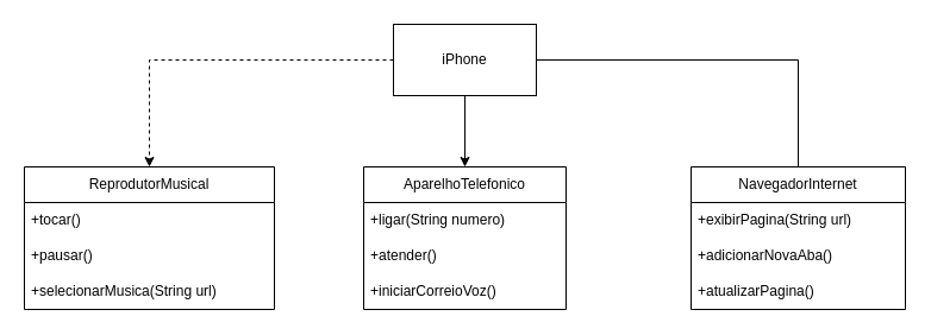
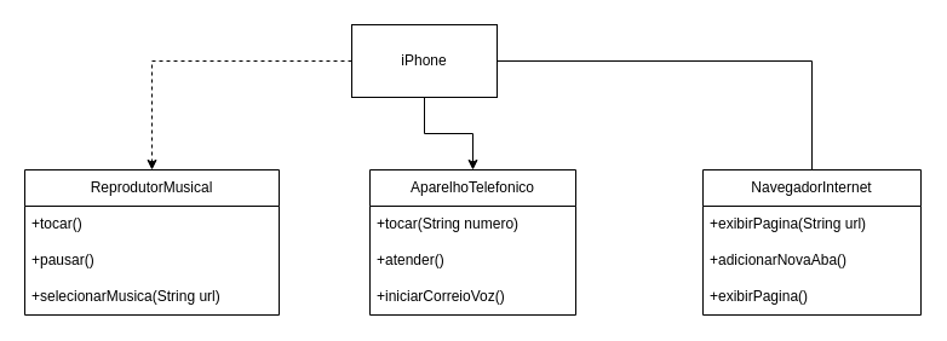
  <mxCell id="0" />
  <mxCell id="1" parent="0" />
  <mxCell id="2" value="ReprodutorMusical" style="swimlane;fontStyle=0;childLayout=stackLayout;horizontal=1;startSize=30;horizontalStack=0;resizeParent=1;resizeParentMax=0;resizeLast=0;collapsible=1;marginBottom=0;whiteSpace=wrap;html=1;" vertex="1" parent="1"><mxGeometry y="140" width="210" height="120" as="geometry" x="20" /></mxCell>
  <mxCell id="3" value="+tocar()" style="text;strokeColor=none;fillColor=none;align=left;verticalAlign=middle;spacingLeft=4;spacingRight=4;overflow=hidden;points=[[0,0.5],[1,0.5]];portConstraint=eastwest;rotatable=0;whiteSpace=wrap;html=1;" vertex="1" parent="2"><mxGeometry y="30" width="210" height="30" as="geometry" /></mxCell>
  <mxCell id="4" value="+pausar()" style="text;strokeColor=none;fillColor=none;align=left;verticalAlign=middle;spacingLeft=4;spacingRight=4;overflow=hidden;points=[[0,0.5],[1,0.5]];portConstraint=eastwest;rotatable=0;whiteSpace=wrap;html=1;" vertex="1" parent="2"><mxGeometry y="60" width="210" height="30" as="geometry" /></mxCell>
  <mxCell id="5" value="+selecionarMusica(String url)" style="text;strokeColor=none;fillColor=none;align=left;verticalAlign=middle;spacingLeft=4;spacingRight=4;overflow=hidden;points=[[0,0.5],[1,0.5]];portConstraint=eastwest;rotatable=0;whiteSpace=wrap;html=1;" vertex="1" parent="2"><mxGeometry y="90" width="210" height="30" as="geometry" /></mxCell>
  <mxCell id="6" style="edgeStyle=orthogonalEdgeStyle;rounded=0;orthogonalLoop=1;jettySize=auto;html=1;entryX=0.5;entryY=0;entryDx=0;entryDy=0;dashed=1;" edge="1" parent="1" source="9" target="2"><mxGeometry relative="1" as="geometry" /></mxCell>
  <mxCell id="7" style="edgeStyle=orthogonalEdgeStyle;rounded=0;orthogonalLoop=1;jettySize=auto;html=1;" edge="1" parent="1" source="9" target="10"><mxGeometry relative="1" as="geometry" /></mxCell>
  <mxCell id="8" style="edgeStyle=orthogonalEdgeStyle;rounded=0;orthogonalLoop=1;jettySize=auto;html=1;endArrow=none;" edge="1" parent="1" source="9" target="14"><mxGeometry relative="1" as="geometry" /></mxCell>
- <mxCell id="9" value="iPhone" style="rounded=0;whiteSpace=wrap;html=1;" vertex="1" parent="1"><mxGeometry x="330" y="20" width="120" height="60" as="geometry" /></mxCell>
+ <mxCell id="9" value="iPhone" style="rounded=0;whiteSpace=wrap;html=1;" vertex="1" parent="1"><mxGeometry x="290" y="20" width="120" height="60" as="geometry" /></mxCell>
  <mxCell id="10" value="AparelhoTelefonico" style="swimlane;fontStyle=0;childLayout=stackLayout;horizontal=1;startSize=30;horizontalStack=0;resizeParent=1;resizeParentMax=0;resizeLast=0;collapsible=1;marginBottom=0;whiteSpace=wrap;html=1;" vertex="1" parent="1"><mxGeometry x="305" y="140" width="170" height="120" as="geometry" /></mxCell>
- <mxCell id="11" value="+ligar(String numero)" style="text;strokeColor=none;fillColor=none;align=left;verticalAlign=middle;spacingLeft=4;spacingRight=4;overflow=hidden;points=[[0,0.5],[1,0.5]];portConstraint=eastwest;rotatable=0;whiteSpace=wrap;html=1;" vertex="1" parent="10"><mxGeometry y="30" width="170" height="30" as="geometry" /></mxCell>
+ <mxCell id="11" value="+tocar(String numero)" style="text;strokeColor=none;fillColor=none;align=left;verticalAlign=middle;spacingLeft=4;spacingRight=4;overflow=hidden;points=[[0,0.5],[1,0.5]];portConstraint=eastwest;rotatable=0;whiteSpace=wrap;html=1;" vertex="1" parent="10"><mxGeometry y="30" width="170" height="30" as="geometry" /></mxCell>
  <mxCell id="12" value="+atender()" style="text;strokeColor=none;fillColor=none;align=left;verticalAlign=middle;spacingLeft=4;spacingRight=4;overflow=hidden;points=[[0,0.5],[1,0.5]];portConstraint=eastwest;rotatable=0;whiteSpace=wrap;html=1;" vertex="1" parent="10"><mxGeometry y="60" width="170" height="30" as="geometry" /></mxCell>
  <mxCell id="13" value="+iniciarCorreioVoz()" style="text;strokeColor=none;fillColor=none;align=left;verticalAlign=middle;spacingLeft=4;spacingRight=4;overflow=hidden;points=[[0,0.5],[1,0.5]];portConstraint=eastwest;rotatable=0;whiteSpace=wrap;html=1;" vertex="1" parent="10"><mxGeometry y="90" width="170" height="30" as="geometry" /></mxCell>
  <mxCell id="14" value="NavegadorInternet" style="swimlane;fontStyle=0;childLayout=stackLayout;horizontal=1;startSize=30;horizontalStack=0;resizeParent=1;resizeParentMax=0;resizeLast=0;collapsible=1;marginBottom=0;whiteSpace=wrap;html=1;" vertex="1" parent="1"><mxGeometry x="580" y="140" width="180" height="120" as="geometry" /></mxCell>
  <mxCell id="15" value="+exibirPagina(String url)" style="text;strokeColor=none;fillColor=none;align=left;verticalAlign=middle;spacingLeft=4;spacingRight=4;overflow=hidden;points=[[0,0.5],[1,0.5]];portConstraint=eastwest;rotatable=0;whiteSpace=wrap;html=1;" vertex="1" parent="14"><mxGeometry y="30" width="180" height="30" as="geometry" /></mxCell>
  <mxCell id="16" value="+adicionarNovaAba()" style="text;strokeColor=none;fillColor=none;align=left;verticalAlign=middle;spacingLeft=4;spacingRight=4;overflow=hidden;points=[[0,0.5],[1,0.5]];portConstraint=eastwest;rotatable=0;whiteSpace=wrap;html=1;" vertex="1" parent="14"><mxGeometry y="60" width="180" height="30" as="geometry" /></mxCell>
- <mxCell id="17" value="+atualizarPagina()" style="text;strokeColor=none;fillColor=none;align=left;verticalAlign=middle;spacingLeft=4;spacingRight=4;overflow=hidden;points=[[0,0.5],[1,0.5]];portConstraint=eastwest;rotatable=0;whiteSpace=wrap;html=1;" vertex="1" parent="14"><mxGeometry y="90" width="180" height="30" as="geometry" /></mxCell>
+ <mxCell id="17" value="+exibirPagina()" style="text;strokeColor=none;fillColor=none;align=left;verticalAlign=middle;spacingLeft=4;spacingRight=4;overflow=hidden;points=[[0,0.5],[1,0.5]];portConstraint=eastwest;rotatable=0;whiteSpace=wrap;html=1;" vertex="1" parent="14"><mxGeometry y="90" width="180" height="30" as="geometry" /></mxCell>
